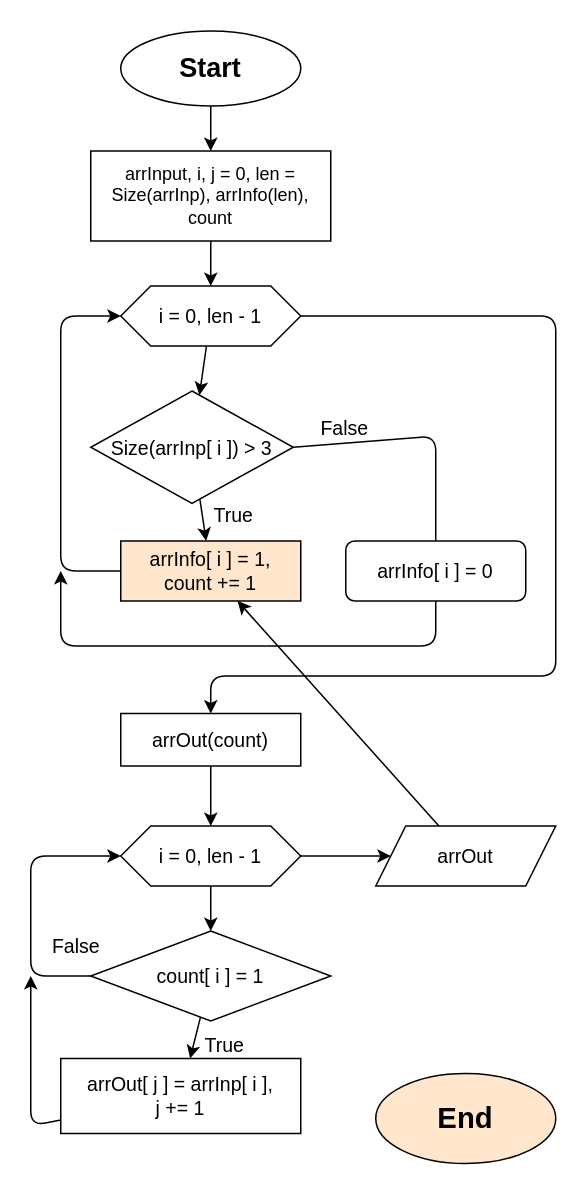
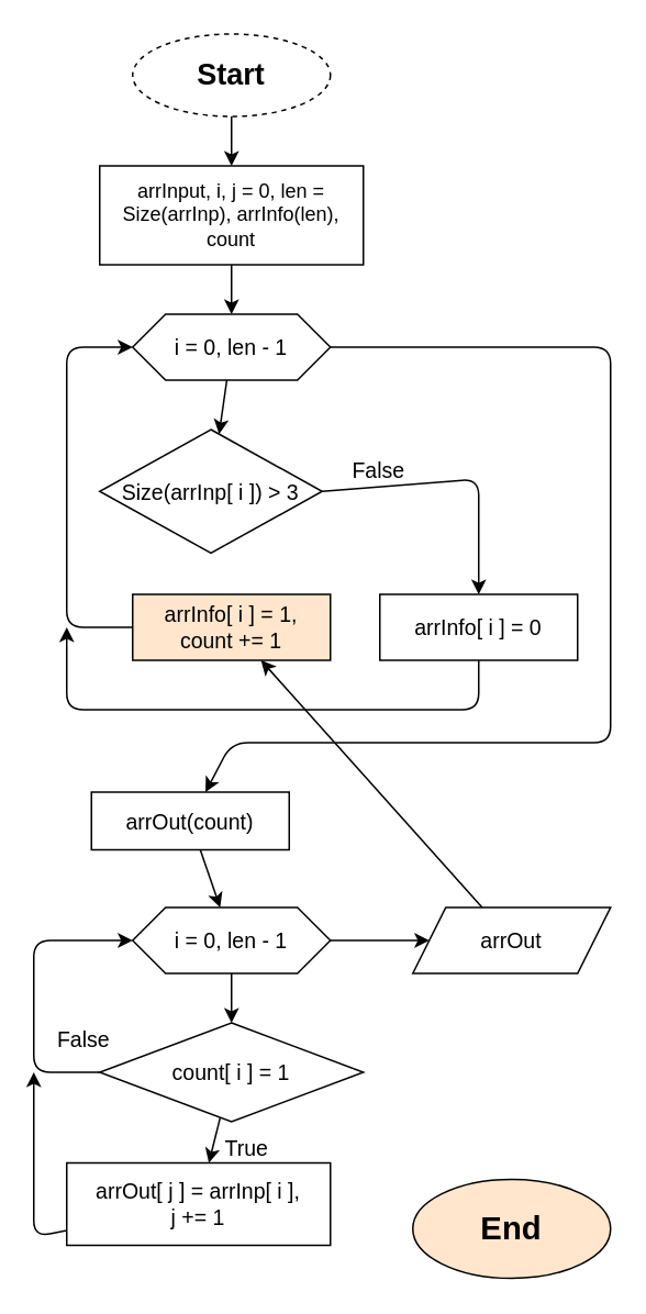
  <mxCell id="0" />
  <mxCell id="1" parent="0" />
  <mxCell id="2" value="" style="edgeStyle=none;html=1;fontFamily=Helvetica;fontSize=13;" parent="1" source="3" target="5" edge="1"><mxGeometry relative="1" as="geometry" /></mxCell>
- <mxCell id="3" value="&lt;h2&gt;Start&lt;/h2&gt;" style="ellipse;whiteSpace=wrap;html=1;fontFamily=Helvetica;align=center;" parent="1" vertex="1"><mxGeometry x="80" y="20" width="120" height="50" as="geometry" /></mxCell>
+ <mxCell id="3" value="&lt;h2&gt;Start&lt;/h2&gt;" style="ellipse;whiteSpace=wrap;html=1;fontFamily=Helvetica;align=center;dashed=1;" parent="1" vertex="1"><mxGeometry x="80" y="20" width="120" height="50" as="geometry" /></mxCell>
  <mxCell id="4" value="" style="edgeStyle=none;html=1;fontFamily=Helvetica;fontSize=13;" parent="1" source="5" target="8" edge="1"><mxGeometry relative="1" as="geometry" /></mxCell>
  <mxCell id="5" value="arrInput, i, j = 0, len = Size(arrInp), arrInfo(len), count" style="whiteSpace=wrap;html=1;" parent="1" vertex="1"><mxGeometry x="60" y="100" width="160" height="60" as="geometry" /></mxCell>
  <mxCell id="6" value="" style="edgeStyle=none;html=1;fontFamily=Helvetica;fontSize=13;" parent="1" source="8" target="11" edge="1"><mxGeometry relative="1" as="geometry" /></mxCell>
  <mxCell id="7" value="" style="edgeStyle=none;html=1;fontFamily=Helvetica;fontSize=13;" parent="1" source="8" target="17" edge="1"><mxGeometry relative="1" as="geometry"><Array as="points"><mxPoint x="370" y="210" /><mxPoint x="370" y="450" /><mxPoint x="140" y="450" /></Array></mxGeometry></mxCell>
  <mxCell id="8" value="i = 0, len - 1" style="shape=hexagon;perimeter=hexagonPerimeter2;whiteSpace=wrap;html=1;fixedSize=1;fontFamily=Helvetica;fontSize=13;" parent="1" vertex="1"><mxGeometry x="80" y="190" width="120" height="40" as="geometry" /></mxCell>
- <mxCell id="9" value="True" style="edgeStyle=none;html=1;fontFamily=Helvetica;fontSize=13;" parent="1" source="11" target="13" edge="1"><mxGeometry y="20" relative="1" as="geometry"><mxPoint as="offset" /></mxGeometry></mxCell>
- <mxCell id="10" value="False" style="edgeStyle=none;html=1;fontFamily=Helvetica;fontSize=13;exitX=1;exitY=0.5;exitDx=0;exitDy=0;endArrow=none;" parent="1" source="11" target="15" edge="1"><mxGeometry x="-0.571" y="10" relative="1" as="geometry"><Array as="points"><mxPoint x="290" y="290" /></Array><mxPoint as="offset" /></mxGeometry></mxCell>
+ <mxCell id="10" value="False" style="edgeStyle=none;html=1;fontFamily=Helvetica;fontSize=13;exitX=1;exitY=0.5;exitDx=0;exitDy=0;" parent="1" source="11" target="15" edge="1"><mxGeometry x="-0.571" y="10" relative="1" as="geometry"><Array as="points"><mxPoint x="290" y="290" /></Array><mxPoint as="offset" /></mxGeometry></mxCell>
  <mxCell id="11" value="Size(arrInp[ i ]) &amp;gt; 3" style="rhombus;whiteSpace=wrap;html=1;fontSize=13;" parent="1" vertex="1"><mxGeometry x="60" y="260" width="135" height="75" as="geometry" /></mxCell>
  <mxCell id="12" style="edgeStyle=none;html=1;entryX=0;entryY=0.5;entryDx=0;entryDy=0;fontFamily=Helvetica;fontSize=13;" parent="1" source="13" target="8" edge="1"><mxGeometry relative="1" as="geometry"><Array as="points"><mxPoint x="40" y="380" /><mxPoint x="40" y="290" /><mxPoint x="40" y="210" /></Array></mxGeometry></mxCell>
  <mxCell id="13" value="arrInfo[ i ] = 1,&lt;br&gt;count += 1" style="whiteSpace=wrap;html=1;fontSize=13;fillColor=#ffe6cc;" parent="1" vertex="1"><mxGeometry x="80" y="360" width="120" height="40" as="geometry" /></mxCell>
  <mxCell id="14" style="edgeStyle=none;html=1;fontFamily=Helvetica;fontSize=13;" parent="1" source="15" edge="1"><mxGeometry relative="1" as="geometry"><mxPoint x="40" y="380" as="targetPoint" /><Array as="points"><mxPoint x="290" y="430" /><mxPoint x="40" y="430" /><mxPoint x="40" y="410" /></Array></mxGeometry></mxCell>
- <mxCell id="15" value="arrInfo[ i ] = 0" style="whiteSpace=wrap;html=1;fontSize=13;rounded=1;" parent="1" vertex="1"><mxGeometry x="230" y="360" width="120" height="40" as="geometry" /></mxCell>
+ <mxCell id="15" value="arrInfo[ i ] = 0" style="whiteSpace=wrap;html=1;fontSize=13;" parent="1" vertex="1"><mxGeometry x="230" y="360" width="120" height="40" as="geometry" /></mxCell>
  <mxCell id="16" value="" style="edgeStyle=none;html=1;fontFamily=Helvetica;fontSize=13;" parent="1" source="17" target="20" edge="1"><mxGeometry relative="1" as="geometry" /></mxCell>
- <mxCell id="17" value="arrOut(count)" style="whiteSpace=wrap;html=1;fontSize=13;" parent="1" vertex="1"><mxGeometry x="80" y="475" width="120" height="35" as="geometry" /></mxCell>
+ <mxCell id="17" value="arrOut(count)" style="whiteSpace=wrap;html=1;fontSize=13;" parent="1" vertex="1"><mxGeometry x="55" y="480" width="120" height="35" as="geometry" /></mxCell>
  <mxCell id="18" value="" style="edgeStyle=none;html=1;fontFamily=Helvetica;fontSize=13;" parent="1" source="20" target="23" edge="1"><mxGeometry relative="1" as="geometry" /></mxCell>
  <mxCell id="19" value="" style="edgeStyle=none;html=1;fontFamily=Helvetica;fontSize=13;" edge="1" parent="1" source="20" target="27"><mxGeometry relative="1" as="geometry" /></mxCell>
  <mxCell id="20" value="i = 0, len - 1" style="shape=hexagon;perimeter=hexagonPerimeter2;whiteSpace=wrap;html=1;fixedSize=1;fontSize=13;" parent="1" vertex="1"><mxGeometry x="80" y="550" width="120" height="40" as="geometry" /></mxCell>
  <mxCell id="21" value="True" style="edgeStyle=none;html=1;fontFamily=Helvetica;fontSize=13;" parent="1" source="23" target="25" edge="1"><mxGeometry y="20" relative="1" as="geometry"><mxPoint as="offset" /></mxGeometry></mxCell>
  <mxCell id="22" value="False" style="edgeStyle=none;html=1;entryX=0;entryY=0.5;entryDx=0;entryDy=0;fontFamily=Helvetica;fontSize=13;" edge="1" parent="1" source="23" target="20"><mxGeometry x="-0.889" y="-20" relative="1" as="geometry"><Array as="points"><mxPoint x="20" y="650" /><mxPoint x="20" y="570" /></Array><mxPoint as="offset" /></mxGeometry></mxCell>
  <mxCell id="23" value="count[ i ] = 1" style="rhombus;whiteSpace=wrap;html=1;fontSize=13;" parent="1" vertex="1"><mxGeometry x="60" y="620" width="160" height="60" as="geometry" /></mxCell>
  <mxCell id="24" style="edgeStyle=none;html=1;fontFamily=Helvetica;fontSize=13;" edge="1" parent="1" source="25"><mxGeometry relative="1" as="geometry"><mxPoint x="20" y="650" as="targetPoint" /><Array as="points"><mxPoint x="20" y="750" /></Array></mxGeometry></mxCell>
  <mxCell id="25" value="arrOut[ j ] = arrInp[ i ],&lt;br&gt;j += 1" style="whiteSpace=wrap;html=1;fontSize=13;" parent="1" vertex="1"><mxGeometry x="40" y="705" width="160" height="50" as="geometry" /></mxCell>
  <mxCell id="26" value="" style="edgeStyle=none;html=1;fontFamily=Helvetica;fontSize=13;" edge="1" parent="1" source="27" target="13"><mxGeometry relative="1" as="geometry" /></mxCell>
  <mxCell id="27" value="arrOut" style="shape=parallelogram;perimeter=parallelogramPerimeter;whiteSpace=wrap;html=1;fixedSize=1;fontSize=13;" vertex="1" parent="1"><mxGeometry x="250" y="550" width="120" height="40" as="geometry" /></mxCell>
  <mxCell id="28" value="&lt;h2&gt;End&lt;/h2&gt;" style="ellipse;whiteSpace=wrap;html=1;fontSize=13;fillColor=#ffe6cc;" vertex="1" parent="1"><mxGeometry x="250" y="715" width="120" height="60" as="geometry" /></mxCell>
